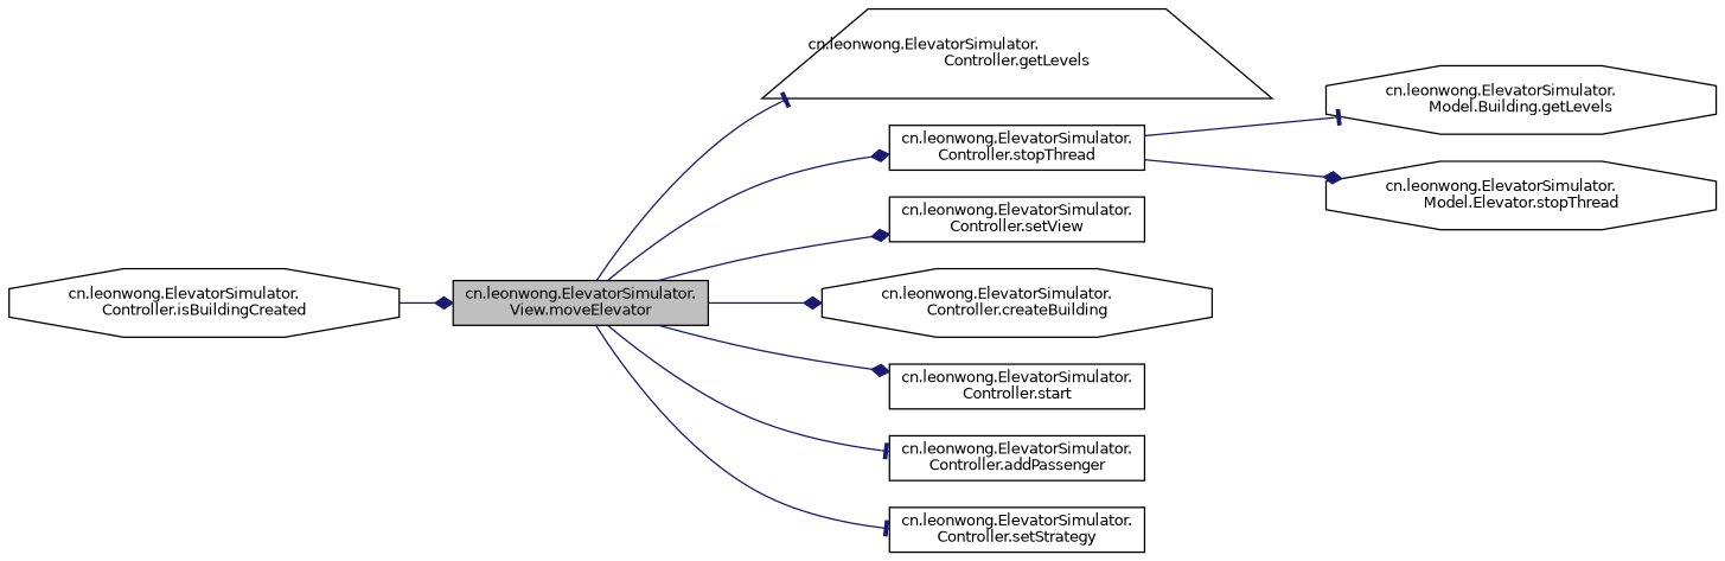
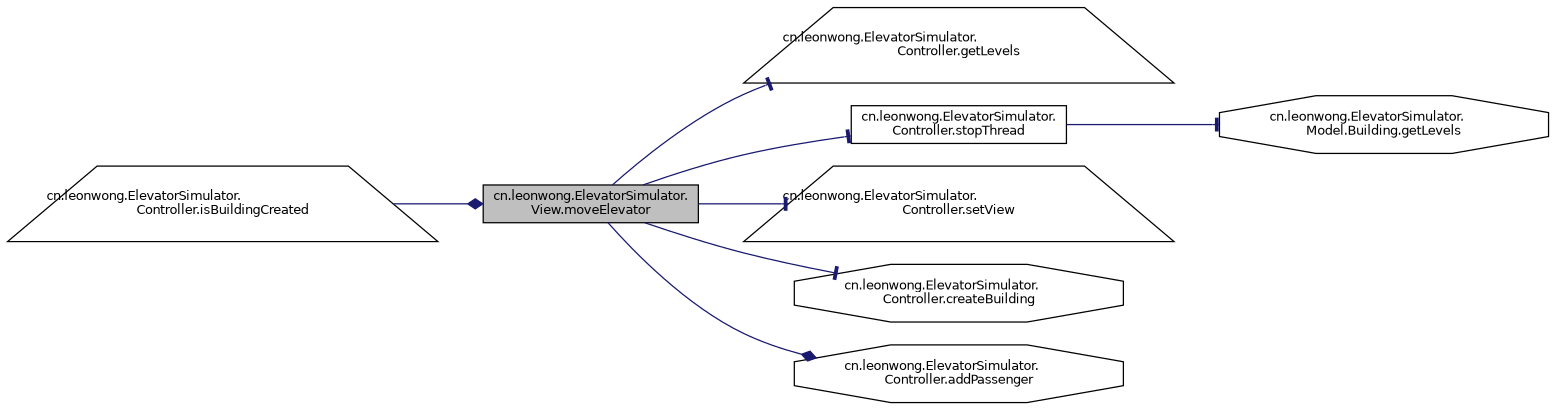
  digraph {
    rankdir=LR
    node [color=black fillcolor=white fontname=Helvetica fontsize=10 shape=box style=filled]
    edge [arrowhead=tee color=midnightblue fontname=Helvetica fontsize=10 labelfontname=Helvetica labelfontsize=10 style=solid]
    n1 [fillcolor=grey75 fontcolor=black height=0.2 label="cn.leonwong.ElevatorSimulator.\lView.moveElevator" width=0.4]
    n2 [height=0.2 label="cn.leonwong.ElevatorSimulator.\lController.getLevels" shape=trapezium width=0.4]
    n3 [height=0.2 label="cn.leonwong.ElevatorSimulator.\lController.stopThread" width=0.4]
-   n4 [height=0.2 label="cn.leonwong.ElevatorSimulator.\lController.setView" width=0.4]
+   n4 [height=0.2 label="cn.leonwong.ElevatorSimulator.\lController.setView" shape=trapezium width=0.4]
    n5 [height=0.2 label="cn.leonwong.ElevatorSimulator.\lController.createBuilding" shape=octagon width=0.4]
-   n6 [height=0.2 label="cn.leonwong.ElevatorSimulator.\lController.start" width=0.4]
-   n7 [height=0.2 label="cn.leonwong.ElevatorSimulator.\lController.addPassenger" width=0.4]
-   n8 [height=0.2 label="cn.leonwong.ElevatorSimulator.\lController.setStrategy" width=0.4]
+   n7 [height=0.2 label="cn.leonwong.ElevatorSimulator.\lController.addPassenger" shape=octagon width=0.4]
    n9 [height=0.2 label="cn.leonwong.ElevatorSimulator.\lModel.Building.getLevels" shape=octagon width=0.4]
-   n10 [height=0.2 label="cn.leonwong.ElevatorSimulator.\lModel.Elevator.stopThread" shape=octagon width=0.4]
-   n11 [height=0.2 label="cn.leonwong.ElevatorSimulator.\lController.isBuildingCreated" shape=octagon width=0.4]
+   n11 [height=0.2 label="cn.leonwong.ElevatorSimulator.\lController.isBuildingCreated" shape=trapezium width=0.4]
    n1 -> n2
-   n1 -> n3 [arrowhead=diamond]
-   n1 -> n4 [arrowhead=diamond]
-   n1 -> n5 [arrowhead=diamond]
-   n1 -> n6 [arrowhead=diamond]
-   n1 -> n7
-   n1 -> n8
+   n1 -> n3
+   n1 -> n4
+   n1 -> n5
+   n1 -> n7 [arrowhead=diamond]
    n3 -> n9
-   n3 -> n10 [arrowhead=diamond]
    n11 -> n1 [arrowhead=diamond]
  }
